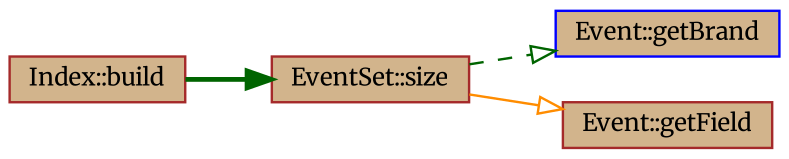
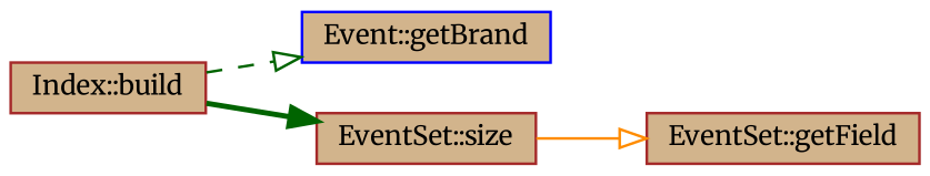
  digraph {
    fontname=Merriweather
    rankdir=LR
    node [color=brown fillcolor=tan fontname=Merriweather fontsize=10 shape=record style=filled]
    edge [arrowhead=onormal color=darkgreen fontname=Merriweather fontsize=10 labelfontname=Helvetica labelfontsize=10]
    n1 [fontcolor=black height=0.2 label="Index::build" width=0.4]
    n2 [color=blue height=0.2 label="Event::getBrand" width=0.4]
    n3 [height=0.2 label="EventSet::size" width=0.4]
-   n4 [height=0.2 label="Event::getField" width=0.4]
-   n3 -> n2 [style=dashed]
+   n4 [height=0.2 label="EventSet::getField" width=0.4]
+   n1 -> n2 [style=dashed]
    n1 -> n3 [arrowhead=normal style=bold]
    n3 -> n4 [color=darkorange style=solid]
  }
